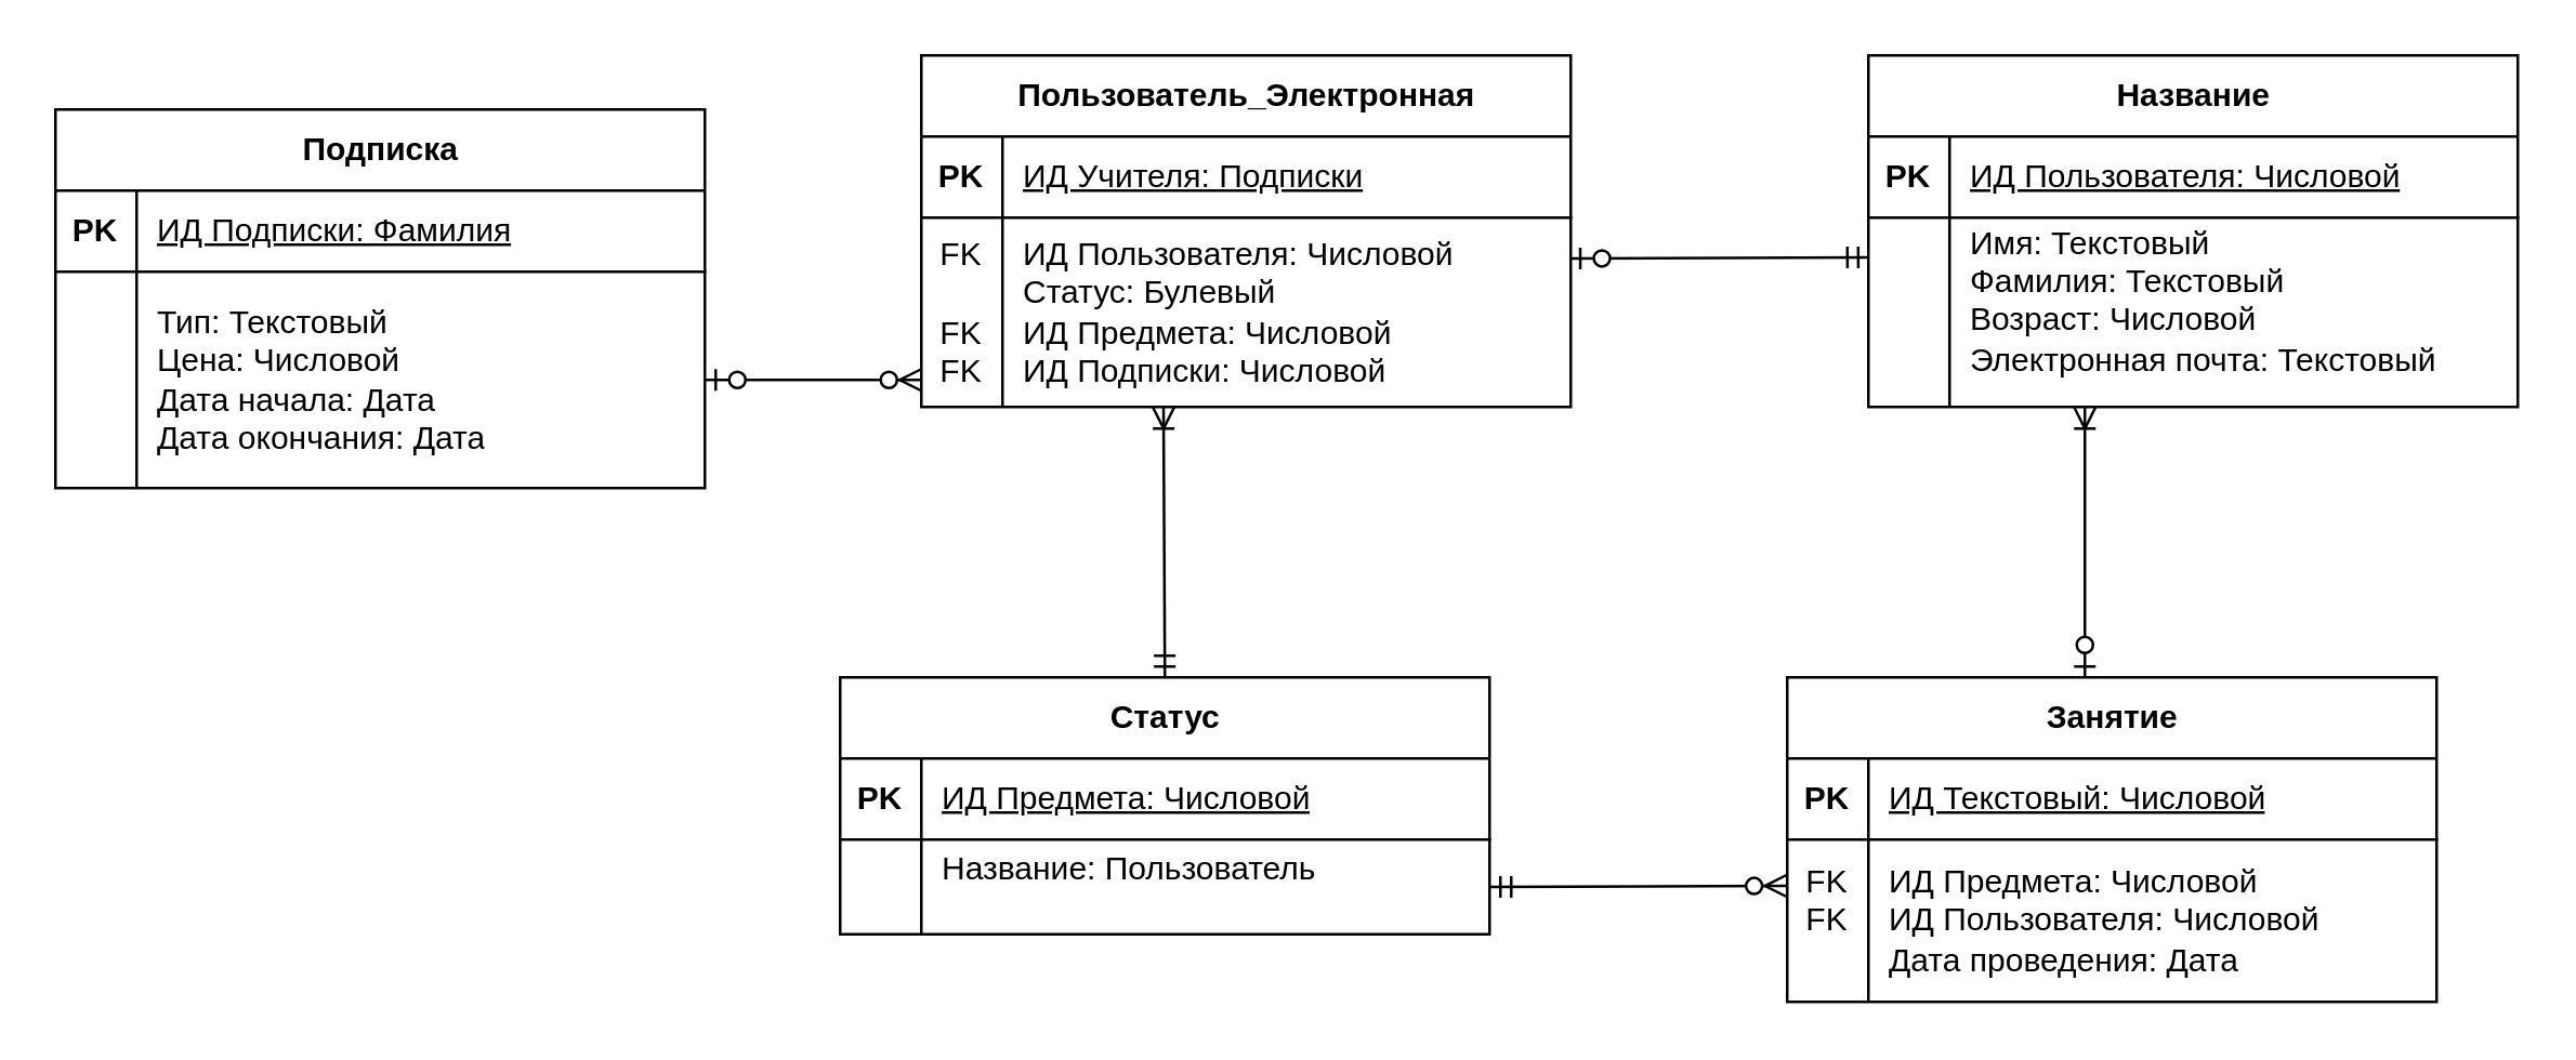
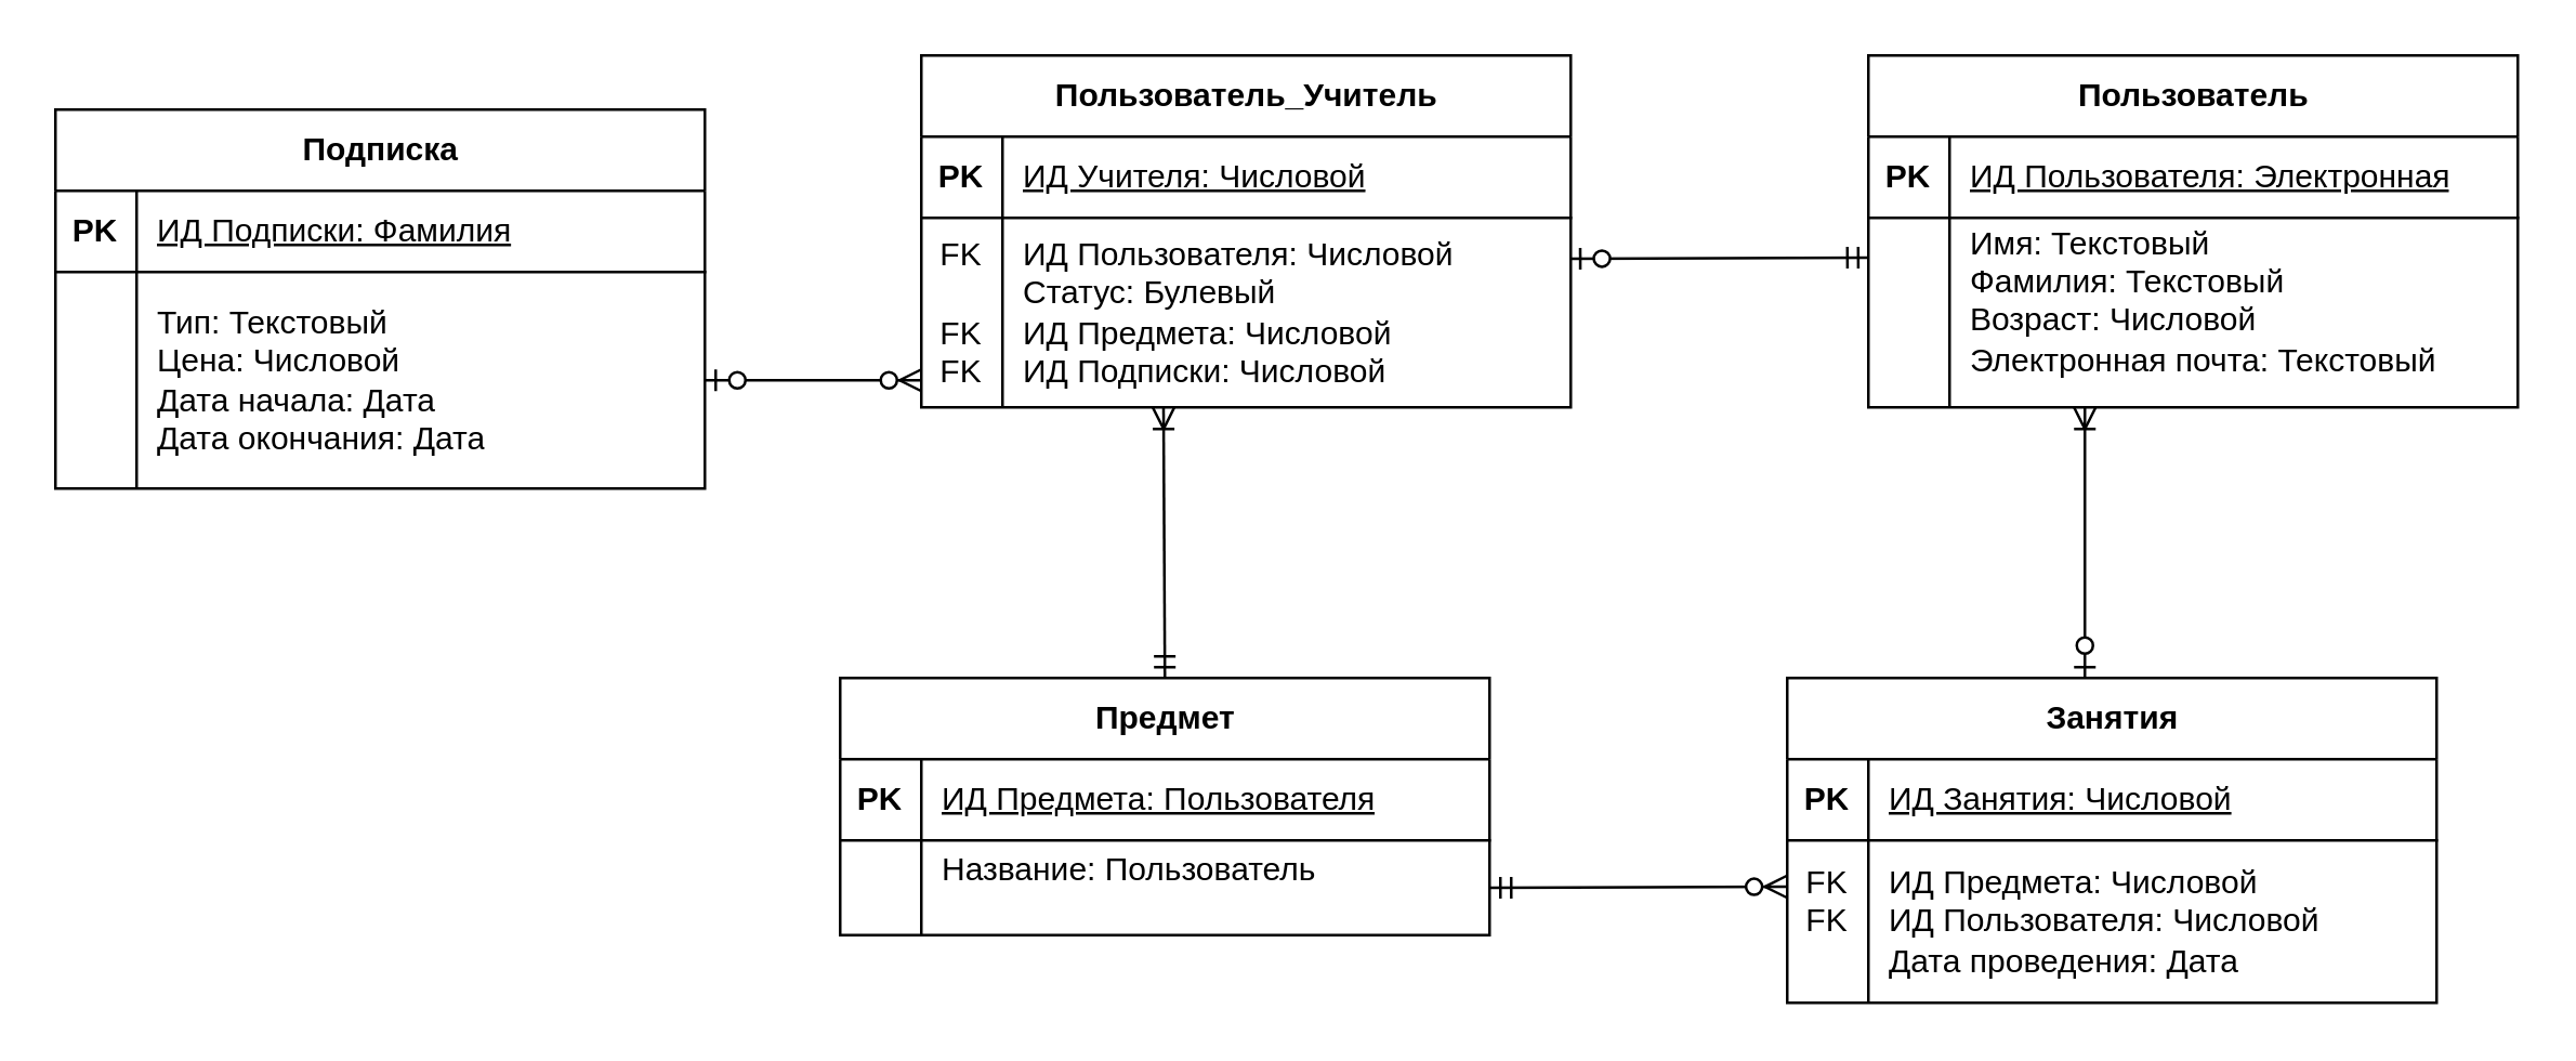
  <mxCell id="0" />
  <mxCell id="1" parent="0" />
- <mxCell id="2" value="Название" style="shape=table;startSize=30;container=1;collapsible=1;childLayout=tableLayout;fixedRows=1;rowLines=0;fontStyle=1;align=center;resizeLast=1;html=1;" parent="1" vertex="1"><mxGeometry x="690" y="20" width="240" height="130" as="geometry" /></mxCell>
+ <mxCell id="2" value="Пользователь" style="shape=table;startSize=30;container=1;collapsible=1;childLayout=tableLayout;fixedRows=1;rowLines=0;fontStyle=1;align=center;resizeLast=1;html=1;" parent="1" vertex="1"><mxGeometry x="690" y="20" width="240" height="130" as="geometry" /></mxCell>
  <mxCell id="3" value="" style="shape=tableRow;horizontal=0;startSize=0;swimlaneHead=0;swimlaneBody=0;fillColor=none;collapsible=0;dropTarget=0;points=[[0,0.5],[1,0.5]];portConstraint=eastwest;top=0;left=0;right=0;bottom=1;" parent="2" vertex="1"><mxGeometry y="30" width="240" height="30" as="geometry" /></mxCell>
  <mxCell id="4" value="PK" style="shape=partialRectangle;connectable=0;fillColor=none;top=0;left=0;bottom=0;right=0;fontStyle=1;overflow=hidden;whiteSpace=wrap;html=1;" parent="3" vertex="1"><mxGeometry width="30" height="30" as="geometry"><mxRectangle width="30" height="30" as="alternateBounds" /></mxGeometry></mxCell>
- <mxCell id="5" value="&lt;span style=&quot;font-weight: 400;&quot;&gt;ИД Пользователя: Числовой&lt;/span&gt;" style="shape=partialRectangle;connectable=0;fillColor=none;top=0;left=0;bottom=0;right=0;align=left;spacingLeft=6;fontStyle=5;overflow=hidden;whiteSpace=wrap;html=1;" parent="3" vertex="1"><mxGeometry x="30" width="210" height="30" as="geometry"><mxRectangle width="210" height="30" as="alternateBounds" /></mxGeometry></mxCell>
+ <mxCell id="5" value="&lt;span style=&quot;font-weight: 400;&quot;&gt;ИД Пользователя: Электронная&lt;/span&gt;" style="shape=partialRectangle;connectable=0;fillColor=none;top=0;left=0;bottom=0;right=0;align=left;spacingLeft=6;fontStyle=5;overflow=hidden;whiteSpace=wrap;html=1;" parent="3" vertex="1"><mxGeometry x="30" width="210" height="30" as="geometry"><mxRectangle width="210" height="30" as="alternateBounds" /></mxGeometry></mxCell>
  <mxCell id="6" value="" style="shape=tableRow;horizontal=0;startSize=0;swimlaneHead=0;swimlaneBody=0;fillColor=none;collapsible=0;dropTarget=0;points=[[0,0.5],[1,0.5]];portConstraint=eastwest;top=0;left=0;right=0;bottom=0;" parent="2" vertex="1"><mxGeometry y="60" width="240" height="70" as="geometry" /></mxCell>
  <mxCell id="7" value="" style="shape=partialRectangle;connectable=0;fillColor=none;top=0;left=0;bottom=0;right=0;editable=1;overflow=hidden;whiteSpace=wrap;html=1;" parent="6" vertex="1"><mxGeometry width="30" height="70" as="geometry"><mxRectangle width="30" height="70" as="alternateBounds" /></mxGeometry></mxCell>
  <mxCell id="8" value="&lt;div&gt;&lt;div&gt;Имя: Текстовый&lt;/div&gt;&lt;/div&gt;&lt;div&gt;Фамилия: Текстовый&lt;/div&gt;&lt;div&gt;Возраст: Числовой&lt;/div&gt;&lt;div&gt;Электронная почта: Текстовый&lt;/div&gt;&lt;div&gt;&lt;br&gt;&lt;/div&gt;&lt;div&gt;&lt;br&gt;&lt;/div&gt;" style="shape=partialRectangle;connectable=0;fillColor=none;top=0;left=0;bottom=0;right=0;align=left;spacingLeft=6;overflow=hidden;whiteSpace=wrap;html=1;" parent="6" vertex="1"><mxGeometry x="30" width="210" height="70" as="geometry"><mxRectangle width="210" height="70" as="alternateBounds" /></mxGeometry></mxCell>
- <mxCell id="9" value="Статус" style="shape=table;startSize=30;container=1;collapsible=1;childLayout=tableLayout;fixedRows=1;rowLines=0;fontStyle=1;align=center;resizeLast=1;html=1;" parent="1" vertex="1"><mxGeometry x="310" y="250" width="240" height="95.0" as="geometry" /></mxCell>
+ <mxCell id="9" value="Предмет" style="shape=table;startSize=30;container=1;collapsible=1;childLayout=tableLayout;fixedRows=1;rowLines=0;fontStyle=1;align=center;resizeLast=1;html=1;" parent="1" vertex="1"><mxGeometry x="310" y="250" width="240" height="95.0" as="geometry" /></mxCell>
  <mxCell id="10" value="" style="shape=tableRow;horizontal=0;startSize=0;swimlaneHead=0;swimlaneBody=0;fillColor=none;collapsible=0;dropTarget=0;points=[[0,0.5],[1,0.5]];portConstraint=eastwest;top=0;left=0;right=0;bottom=1;" parent="9" vertex="1"><mxGeometry y="30" width="240" height="30" as="geometry" /></mxCell>
  <mxCell id="11" value="PK" style="shape=partialRectangle;connectable=0;fillColor=none;top=0;left=0;bottom=0;right=0;fontStyle=1;overflow=hidden;whiteSpace=wrap;html=1;" parent="10" vertex="1"><mxGeometry width="30" height="30" as="geometry"><mxRectangle width="30" height="30" as="alternateBounds" /></mxGeometry></mxCell>
- <mxCell id="12" value="&lt;span style=&quot;font-weight: 400;&quot;&gt;ИД Предмета: Числовой&lt;/span&gt;" style="shape=partialRectangle;connectable=0;fillColor=none;top=0;left=0;bottom=0;right=0;align=left;spacingLeft=6;fontStyle=5;overflow=hidden;whiteSpace=wrap;html=1;" parent="10" vertex="1"><mxGeometry x="30" width="210" height="30" as="geometry"><mxRectangle width="210" height="30" as="alternateBounds" /></mxGeometry></mxCell>
+ <mxCell id="12" value="&lt;span style=&quot;font-weight: 400;&quot;&gt;ИД Предмета: Пользователя&lt;/span&gt;" style="shape=partialRectangle;connectable=0;fillColor=none;top=0;left=0;bottom=0;right=0;align=left;spacingLeft=6;fontStyle=5;overflow=hidden;whiteSpace=wrap;html=1;" parent="10" vertex="1"><mxGeometry x="30" width="210" height="30" as="geometry"><mxRectangle width="210" height="30" as="alternateBounds" /></mxGeometry></mxCell>
  <mxCell id="13" value="" style="shape=tableRow;horizontal=0;startSize=0;swimlaneHead=0;swimlaneBody=0;fillColor=none;collapsible=0;dropTarget=0;points=[[0,0.5],[1,0.5]];portConstraint=eastwest;top=0;left=0;right=0;bottom=0;" parent="9" vertex="1"><mxGeometry y="60" width="240" height="35" as="geometry" /></mxCell>
  <mxCell id="14" value="" style="shape=partialRectangle;connectable=0;fillColor=none;top=0;left=0;bottom=0;right=0;editable=1;overflow=hidden;whiteSpace=wrap;html=1;" parent="13" vertex="1"><mxGeometry width="30" height="35" as="geometry"><mxRectangle width="30" height="35" as="alternateBounds" /></mxGeometry></mxCell>
  <mxCell id="15" value="&lt;div&gt;&lt;div&gt;Название: Пользователь&lt;/div&gt;&lt;/div&gt;&lt;div&gt;&lt;br&gt;&lt;/div&gt;" style="shape=partialRectangle;connectable=0;fillColor=none;top=0;left=0;bottom=0;right=0;align=left;spacingLeft=6;overflow=hidden;whiteSpace=wrap;html=1;" parent="13" vertex="1"><mxGeometry x="30" width="210" height="35" as="geometry"><mxRectangle width="210" height="35" as="alternateBounds" /></mxGeometry></mxCell>
  <mxCell id="16" value="" style="fontSize=12;html=1;endArrow=ERzeroToMany;startArrow=ERmandOne;rounded=0;entryX=-0.001;entryY=0.285;entryDx=0;entryDy=0;exitX=1;exitY=0.5;exitDx=0;exitDy=0;entryPerimeter=0;" parent="1" source="13" target="21" edge="1"><mxGeometry width="100" height="100" relative="1" as="geometry"><mxPoint x="510" y="390" as="sourcePoint" /><mxPoint x="610" y="290" as="targetPoint" /></mxGeometry></mxCell>
- <mxCell id="17" value="Занятие" style="shape=table;startSize=30;container=1;collapsible=1;childLayout=tableLayout;fixedRows=1;rowLines=0;fontStyle=1;align=center;resizeLast=1;html=1;" parent="1" vertex="1"><mxGeometry x="660" y="250" width="240" height="120" as="geometry" /></mxCell>
+ <mxCell id="17" value="Занятия" style="shape=table;startSize=30;container=1;collapsible=1;childLayout=tableLayout;fixedRows=1;rowLines=0;fontStyle=1;align=center;resizeLast=1;html=1;" parent="1" vertex="1"><mxGeometry x="660" y="250" width="240" height="120" as="geometry" /></mxCell>
  <mxCell id="18" value="" style="shape=tableRow;horizontal=0;startSize=0;swimlaneHead=0;swimlaneBody=0;fillColor=none;collapsible=0;dropTarget=0;points=[[0,0.5],[1,0.5]];portConstraint=eastwest;top=0;left=0;right=0;bottom=1;" parent="17" vertex="1"><mxGeometry y="30" width="240" height="30" as="geometry" /></mxCell>
  <mxCell id="19" value="PK" style="shape=partialRectangle;connectable=0;fillColor=none;top=0;left=0;bottom=0;right=0;fontStyle=1;overflow=hidden;whiteSpace=wrap;html=1;" parent="18" vertex="1"><mxGeometry width="30" height="30" as="geometry"><mxRectangle width="30" height="30" as="alternateBounds" /></mxGeometry></mxCell>
- <mxCell id="20" value="&lt;span style=&quot;font-weight: 400;&quot;&gt;ИД Текстовый: Числовой&lt;/span&gt;" style="shape=partialRectangle;connectable=0;fillColor=none;top=0;left=0;bottom=0;right=0;align=left;spacingLeft=6;fontStyle=5;overflow=hidden;whiteSpace=wrap;html=1;" parent="18" vertex="1"><mxGeometry x="30" width="210" height="30" as="geometry"><mxRectangle width="210" height="30" as="alternateBounds" /></mxGeometry></mxCell>
+ <mxCell id="20" value="&lt;span style=&quot;font-weight: 400;&quot;&gt;ИД Занятия: Числовой&lt;/span&gt;" style="shape=partialRectangle;connectable=0;fillColor=none;top=0;left=0;bottom=0;right=0;align=left;spacingLeft=6;fontStyle=5;overflow=hidden;whiteSpace=wrap;html=1;" parent="18" vertex="1"><mxGeometry x="30" width="210" height="30" as="geometry"><mxRectangle width="210" height="30" as="alternateBounds" /></mxGeometry></mxCell>
  <mxCell id="21" value="" style="shape=tableRow;horizontal=0;startSize=0;swimlaneHead=0;swimlaneBody=0;fillColor=none;collapsible=0;dropTarget=0;points=[[0,0.5],[1,0.5]];portConstraint=eastwest;top=0;left=0;right=0;bottom=0;" parent="17" vertex="1"><mxGeometry y="60" width="240" height="60" as="geometry" /></mxCell>
  <mxCell id="22" value="FK&lt;div&gt;FK&lt;/div&gt;&lt;div&gt;&lt;br&gt;&lt;/div&gt;" style="shape=partialRectangle;connectable=0;fillColor=none;top=0;left=0;bottom=0;right=0;editable=1;overflow=hidden;whiteSpace=wrap;html=1;" parent="21" vertex="1"><mxGeometry width="30" height="60" as="geometry"><mxRectangle width="30" height="60" as="alternateBounds" /></mxGeometry></mxCell>
  <mxCell id="23" value="&lt;div&gt;&lt;div&gt;ИД Предмета: Числовой&lt;/div&gt;&lt;/div&gt;&lt;div&gt;ИД Пользователя: Числовой&lt;/div&gt;&lt;div&gt;Дата проведения: Дата&lt;/div&gt;" style="shape=partialRectangle;connectable=0;fillColor=none;top=0;left=0;bottom=0;right=0;align=left;spacingLeft=6;overflow=hidden;whiteSpace=wrap;html=1;" parent="21" vertex="1"><mxGeometry x="30" width="210" height="60" as="geometry"><mxRectangle width="210" height="60" as="alternateBounds" /></mxGeometry></mxCell>
- <mxCell id="24" value="Пользователь_Электронная" style="shape=table;startSize=30;container=1;collapsible=1;childLayout=tableLayout;fixedRows=1;rowLines=0;fontStyle=1;align=center;resizeLast=1;html=1;" parent="1" vertex="1"><mxGeometry x="340" y="20" width="240" height="130" as="geometry" /></mxCell>
+ <mxCell id="24" value="Пользователь_Учитель" style="shape=table;startSize=30;container=1;collapsible=1;childLayout=tableLayout;fixedRows=1;rowLines=0;fontStyle=1;align=center;resizeLast=1;html=1;" parent="1" vertex="1"><mxGeometry x="340" y="20" width="240" height="130" as="geometry" /></mxCell>
  <mxCell id="25" value="" style="shape=tableRow;horizontal=0;startSize=0;swimlaneHead=0;swimlaneBody=0;fillColor=none;collapsible=0;dropTarget=0;points=[[0,0.5],[1,0.5]];portConstraint=eastwest;top=0;left=0;right=0;bottom=1;" parent="24" vertex="1"><mxGeometry y="30" width="240" height="30" as="geometry" /></mxCell>
  <mxCell id="26" value="PK" style="shape=partialRectangle;connectable=0;fillColor=none;top=0;left=0;bottom=0;right=0;fontStyle=1;overflow=hidden;whiteSpace=wrap;html=1;" parent="25" vertex="1"><mxGeometry width="30" height="30" as="geometry"><mxRectangle width="30" height="30" as="alternateBounds" /></mxGeometry></mxCell>
- <mxCell id="27" value="&lt;span style=&quot;font-weight: 400;&quot;&gt;ИД Учителя: Подписки&lt;/span&gt;" style="shape=partialRectangle;connectable=0;fillColor=none;top=0;left=0;bottom=0;right=0;align=left;spacingLeft=6;fontStyle=5;overflow=hidden;whiteSpace=wrap;html=1;" parent="25" vertex="1"><mxGeometry x="30" width="210" height="30" as="geometry"><mxRectangle width="210" height="30" as="alternateBounds" /></mxGeometry></mxCell>
+ <mxCell id="27" value="&lt;span style=&quot;font-weight: 400;&quot;&gt;ИД Учителя: Числовой&lt;/span&gt;" style="shape=partialRectangle;connectable=0;fillColor=none;top=0;left=0;bottom=0;right=0;align=left;spacingLeft=6;fontStyle=5;overflow=hidden;whiteSpace=wrap;html=1;" parent="25" vertex="1"><mxGeometry x="30" width="210" height="30" as="geometry"><mxRectangle width="210" height="30" as="alternateBounds" /></mxGeometry></mxCell>
  <mxCell id="28" value="" style="shape=tableRow;horizontal=0;startSize=0;swimlaneHead=0;swimlaneBody=0;fillColor=none;collapsible=0;dropTarget=0;points=[[0,0.5],[1,0.5]];portConstraint=eastwest;top=0;left=0;right=0;bottom=0;" parent="24" vertex="1"><mxGeometry y="60" width="240" height="70" as="geometry" /></mxCell>
  <mxCell id="29" value="&lt;div&gt;FK&lt;/div&gt;&lt;div&gt;&lt;br&gt;&lt;/div&gt;&lt;div&gt;&lt;span style=&quot;background-color: initial;&quot;&gt;FK&lt;/span&gt;&lt;/div&gt;&lt;div&gt;FK&lt;/div&gt;" style="shape=partialRectangle;connectable=0;fillColor=none;top=0;left=0;bottom=0;right=0;editable=1;overflow=hidden;whiteSpace=wrap;html=1;" parent="28" vertex="1"><mxGeometry width="30" height="70" as="geometry"><mxRectangle width="30" height="70" as="alternateBounds" /></mxGeometry></mxCell>
  <mxCell id="30" value="&lt;div&gt;&lt;div&gt;ИД Пользователя: Числовой&lt;/div&gt;&lt;/div&gt;&lt;div&gt;Статус: Булевый&lt;/div&gt;&lt;div&gt;ИД Предмета: Числовой&lt;/div&gt;&lt;div&gt;ИД Подписки: Числовой&lt;/div&gt;" style="shape=partialRectangle;connectable=0;fillColor=none;top=0;left=0;bottom=0;right=0;align=left;spacingLeft=6;overflow=hidden;whiteSpace=wrap;html=1;" parent="28" vertex="1"><mxGeometry x="30" width="210" height="70" as="geometry"><mxRectangle width="210" height="70" as="alternateBounds" /></mxGeometry></mxCell>
  <mxCell id="31" value="" style="fontSize=12;html=1;endArrow=ERzeroToOne;startArrow=ERmandOne;rounded=0;entryX=0.998;entryY=0.216;entryDx=0;entryDy=0;entryPerimeter=0;exitX=0.001;exitY=0.21;exitDx=0;exitDy=0;exitPerimeter=0;" parent="1" source="6" target="28" edge="1"><mxGeometry width="100" height="100" relative="1" as="geometry"><mxPoint x="560" y="180" as="sourcePoint" /><mxPoint x="660" y="80" as="targetPoint" /></mxGeometry></mxCell>
  <mxCell id="32" value="Подписка" style="shape=table;startSize=30;container=1;collapsible=1;childLayout=tableLayout;fixedRows=1;rowLines=0;fontStyle=1;align=center;resizeLast=1;html=1;" parent="1" vertex="1"><mxGeometry x="20" y="40" width="240" height="140" as="geometry" /></mxCell>
  <mxCell id="33" value="" style="shape=tableRow;horizontal=0;startSize=0;swimlaneHead=0;swimlaneBody=0;fillColor=none;collapsible=0;dropTarget=0;points=[[0,0.5],[1,0.5]];portConstraint=eastwest;top=0;left=0;right=0;bottom=1;" parent="32" vertex="1"><mxGeometry y="30" width="240" height="30" as="geometry" /></mxCell>
  <mxCell id="34" value="PK" style="shape=partialRectangle;connectable=0;fillColor=none;top=0;left=0;bottom=0;right=0;fontStyle=1;overflow=hidden;whiteSpace=wrap;html=1;" parent="33" vertex="1"><mxGeometry width="30" height="30" as="geometry"><mxRectangle width="30" height="30" as="alternateBounds" /></mxGeometry></mxCell>
  <mxCell id="35" value="&lt;span style=&quot;font-weight: 400;&quot;&gt;ИД Подписки: Фамилия&lt;/span&gt;" style="shape=partialRectangle;connectable=0;fillColor=none;top=0;left=0;bottom=0;right=0;align=left;spacingLeft=6;fontStyle=5;overflow=hidden;whiteSpace=wrap;html=1;" parent="33" vertex="1"><mxGeometry x="30" width="210" height="30" as="geometry"><mxRectangle width="210" height="30" as="alternateBounds" /></mxGeometry></mxCell>
  <mxCell id="36" value="" style="shape=tableRow;horizontal=0;startSize=0;swimlaneHead=0;swimlaneBody=0;fillColor=none;collapsible=0;dropTarget=0;points=[[0,0.5],[1,0.5]];portConstraint=eastwest;top=0;left=0;right=0;bottom=0;" parent="32" vertex="1"><mxGeometry y="60" width="240" height="80" as="geometry" /></mxCell>
  <mxCell id="37" value="" style="shape=partialRectangle;connectable=0;fillColor=none;top=0;left=0;bottom=0;right=0;editable=1;overflow=hidden;whiteSpace=wrap;html=1;" parent="36" vertex="1"><mxGeometry width="30" height="80" as="geometry"><mxRectangle width="30" height="80" as="alternateBounds" /></mxGeometry></mxCell>
  <mxCell id="38" value="&lt;div&gt;&lt;div&gt;Тип: Текстовый&lt;/div&gt;&lt;/div&gt;&lt;div&gt;Цена: Числовой&lt;/div&gt;&lt;div&gt;Дата начала: Дата&lt;/div&gt;&lt;div&gt;Дата окончания: Дата&lt;/div&gt;" style="shape=partialRectangle;connectable=0;fillColor=none;top=0;left=0;bottom=0;right=0;align=left;spacingLeft=6;overflow=hidden;whiteSpace=wrap;html=1;" parent="36" vertex="1"><mxGeometry x="30" width="210" height="80" as="geometry"><mxRectangle width="210" height="80" as="alternateBounds" /></mxGeometry></mxCell>
  <mxCell id="39" value="" style="fontSize=12;html=1;endArrow=ERzeroToMany;startArrow=ERzeroToOne;rounded=0;exitX=1;exitY=0.5;exitDx=0;exitDy=0;" parent="1" source="36" edge="1"><mxGeometry width="100" height="100" relative="1" as="geometry"><mxPoint x="410" y="200" as="sourcePoint" /><mxPoint x="340" y="140" as="targetPoint" /></mxGeometry></mxCell>
  <mxCell id="40" value="" style="fontSize=12;html=1;endArrow=ERoneToMany;startArrow=ERzeroToOne;rounded=0;" parent="1" edge="1"><mxGeometry width="100" height="100" relative="1" as="geometry"><mxPoint x="770" y="250" as="sourcePoint" /><mxPoint x="770" y="150" as="targetPoint" /></mxGeometry></mxCell>
  <mxCell id="41" value="" style="fontSize=12;html=1;endArrow=ERoneToMany;startArrow=ERmandOne;rounded=0;entryX=0.446;entryY=1.002;entryDx=0;entryDy=0;entryPerimeter=0;exitX=0.5;exitY=0;exitDx=0;exitDy=0;" parent="1" source="9" edge="1"><mxGeometry width="100" height="100" relative="1" as="geometry"><mxPoint x="431" y="250" as="sourcePoint" /><mxPoint x="429.5" y="150" as="targetPoint" /></mxGeometry></mxCell>
